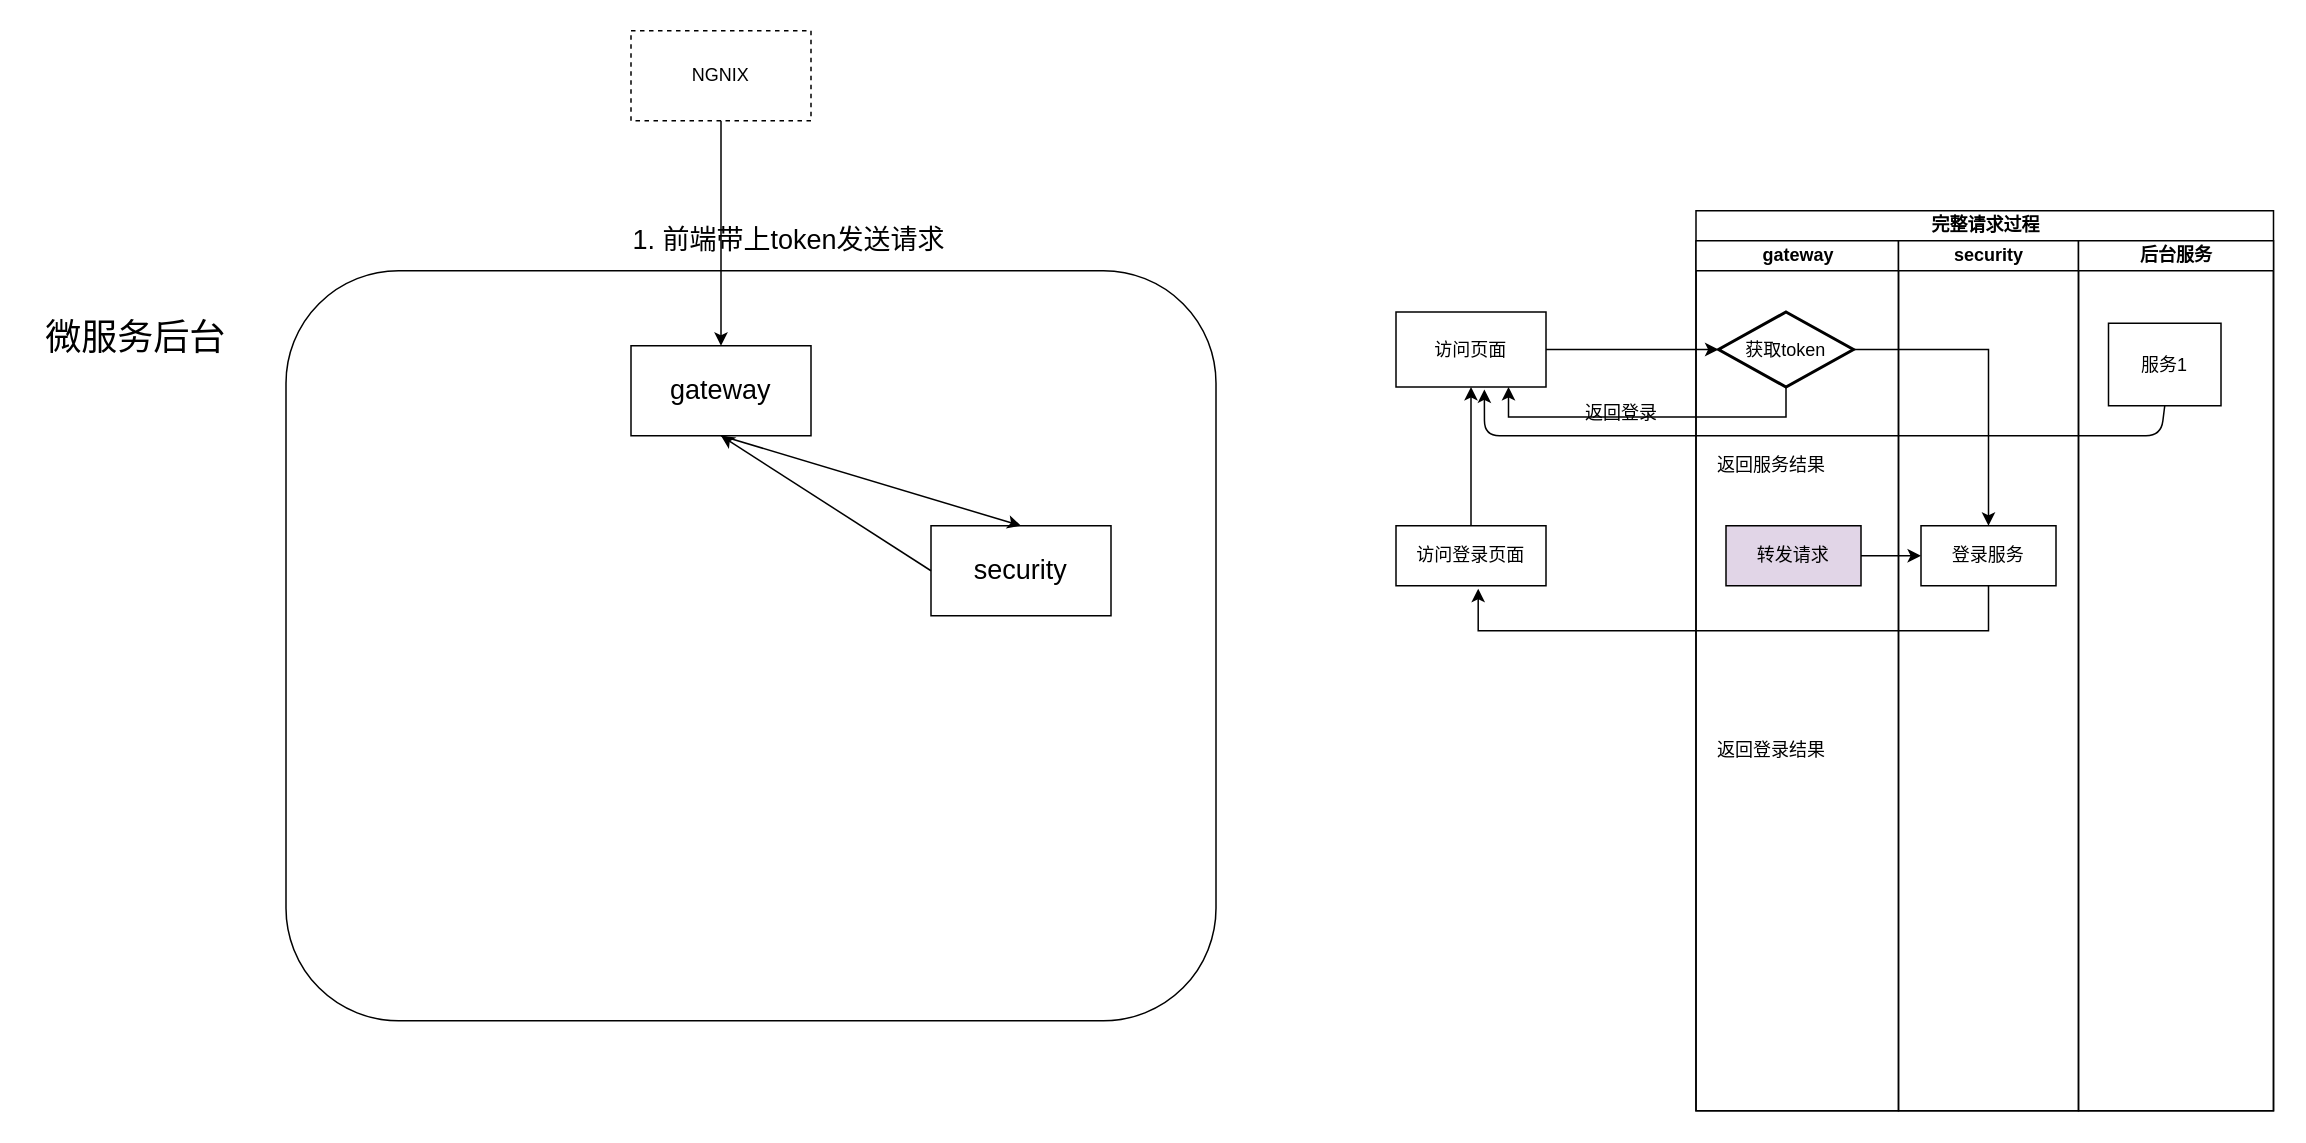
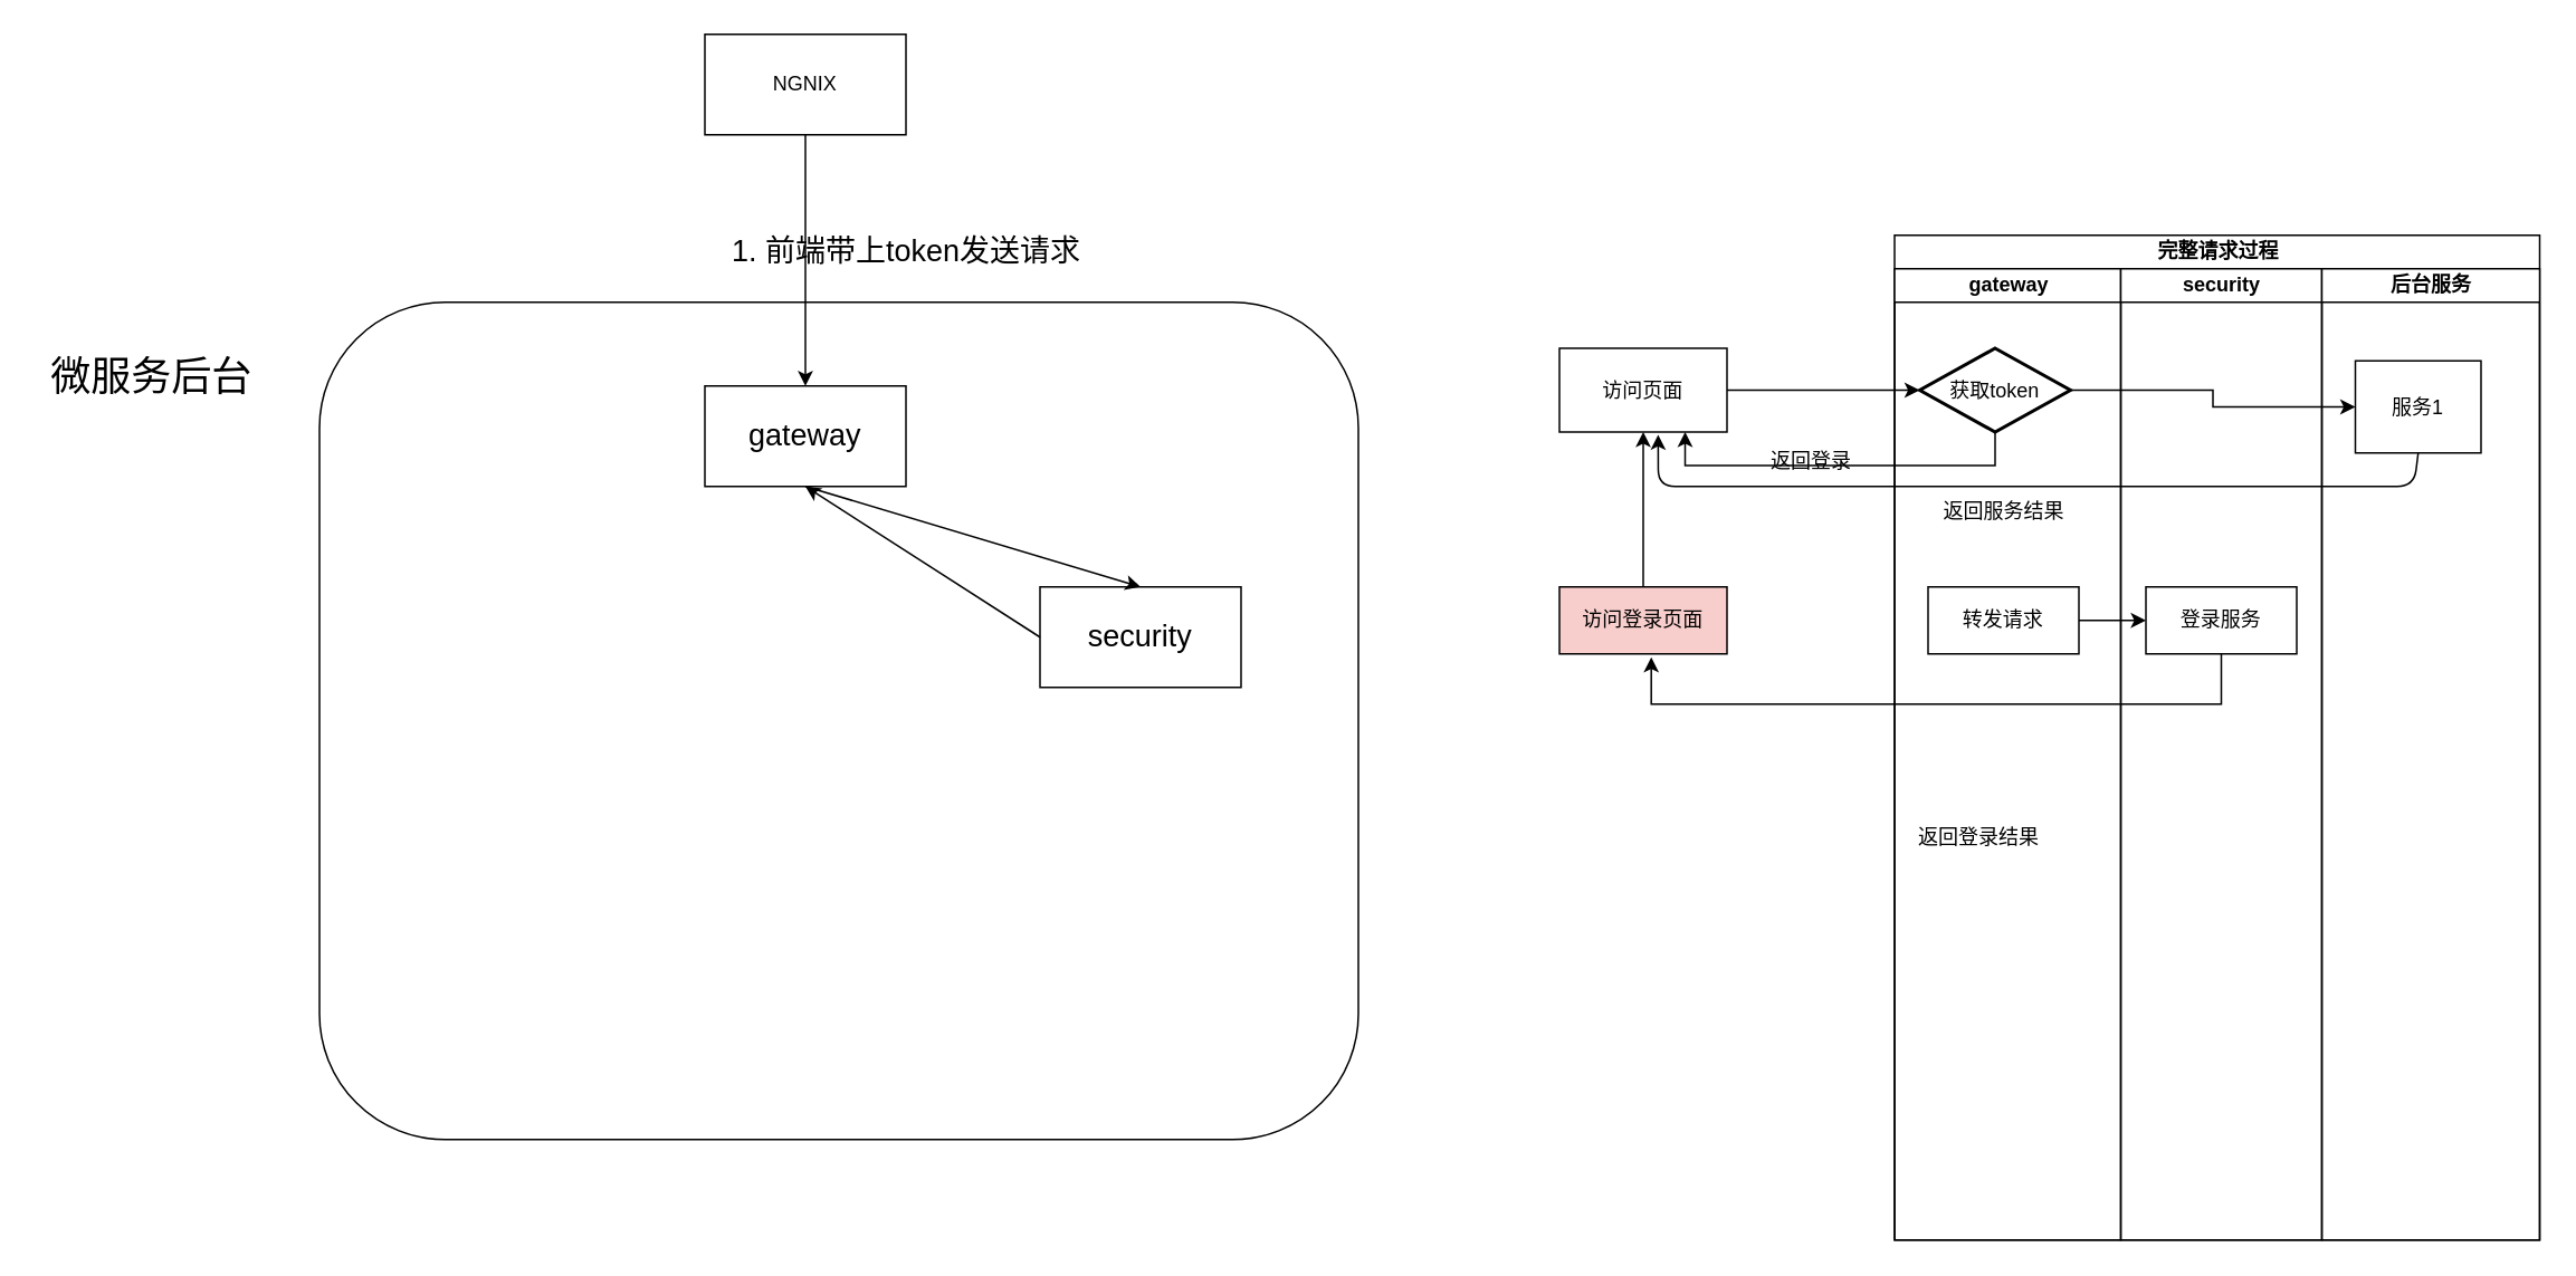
  <mxCell id="0" />
  <mxCell id="1" parent="0" />
  <mxCell id="2" value="" style="rounded=1;whiteSpace=wrap;html=1;" vertex="1" parent="1"><mxGeometry x="190" y="180" width="620" height="500" as="geometry" /></mxCell>
  <mxCell id="3" value="&lt;font style=&quot;font-size: 18px&quot;&gt;gateway&lt;/font&gt;" style="rounded=0;whiteSpace=wrap;html=1;" vertex="1" parent="1"><mxGeometry x="420" y="230" width="120" height="60" as="geometry" /></mxCell>
  <mxCell id="4" value="&lt;font style=&quot;font-size: 24px&quot;&gt;微服务后台&lt;/font&gt;" style="text;html=1;strokeColor=none;fillColor=none;align=center;verticalAlign=middle;whiteSpace=wrap;rounded=0;" vertex="1" parent="1"><mxGeometry x="20" y="200" width="140" height="50" as="geometry" /></mxCell>
  <mxCell id="5" value="&lt;font style=&quot;font-size: 18px&quot;&gt;security&lt;/font&gt;" style="rounded=0;whiteSpace=wrap;html=1;" vertex="1" parent="1"><mxGeometry x="620" y="350" width="120" height="60" as="geometry" /></mxCell>
  <mxCell id="6" value="" style="endArrow=classic;html=1;entryX=0.5;entryY=0;entryDx=0;entryDy=0;exitX=0.5;exitY=1;exitDx=0;exitDy=0;" edge="1" parent="1" source="3" target="5"><mxGeometry width="50" height="50" relative="1" as="geometry"><mxPoint x="480" y="330" as="sourcePoint" /><mxPoint x="530" y="280" as="targetPoint" /></mxGeometry></mxCell>
- <mxCell id="7" value="NGNIX" style="rounded=0;whiteSpace=wrap;html=1;dashed=1;" vertex="1" parent="1"><mxGeometry x="420" y="20" width="120" height="60" as="geometry" /></mxCell>
+ <mxCell id="7" value="NGNIX" style="rounded=0;whiteSpace=wrap;html=1;" vertex="1" parent="1"><mxGeometry x="420" y="20" width="120" height="60" as="geometry" /></mxCell>
  <mxCell id="8" value="" style="endArrow=classic;html=1;exitX=0.5;exitY=1;exitDx=0;exitDy=0;entryX=0.5;entryY=0;entryDx=0;entryDy=0;" edge="1" parent="1" source="7" target="3"><mxGeometry width="50" height="50" relative="1" as="geometry"><mxPoint x="490" y="160" as="sourcePoint" /><mxPoint x="540" y="110" as="targetPoint" /></mxGeometry></mxCell>
  <mxCell id="9" value="" style="endArrow=classic;html=1;exitX=0;exitY=0.5;exitDx=0;exitDy=0;entryX=0.5;entryY=1;entryDx=0;entryDy=0;" edge="1" parent="1" source="5" target="3"><mxGeometry width="50" height="50" relative="1" as="geometry"><mxPoint x="440" y="410" as="sourcePoint" /><mxPoint x="490" y="360" as="targetPoint" /></mxGeometry></mxCell>
- <mxCell id="10" value="&lt;font style=&quot;font-size: 18px&quot;&gt;1. 前端带上token发送请求&lt;/font&gt;" style="text;html=1;align=center;verticalAlign=middle;resizable=0;points=[];autosize=1;strokeColor=none;" vertex="1" parent="1"><mxGeometry x="415" y="150" width="220" height="20" as="geometry" /></mxCell>
+ <mxCell id="10" value="&lt;font style=&quot;font-size: 18px&quot;&gt;1. 前端带上token发送请求&lt;/font&gt;" style="text;html=1;align=center;verticalAlign=middle;resizable=0;points=[];autosize=1;strokeColor=none;" vertex="1" parent="1"><mxGeometry x="430" y="140" width="220" height="20" as="geometry" /></mxCell>
  <mxCell id="11" value="完整请求过程" style="swimlane;html=1;childLayout=stackLayout;resizeParent=1;resizeParentMax=0;startSize=20;" vertex="1" parent="1"><mxGeometry x="1130" y="140" width="385" height="600" as="geometry" /></mxCell>
  <mxCell id="12" value="gateway" style="swimlane;html=1;startSize=20;" vertex="1" parent="11"><mxGeometry y="20" width="135" height="580" as="geometry" /></mxCell>
  <mxCell id="13" value="获取token" style="strokeWidth=2;html=1;shape=mxgraph.flowchart.decision;whiteSpace=wrap;" vertex="1" parent="12"><mxGeometry x="15" y="47.5" width="90" height="50" as="geometry" /></mxCell>
- <mxCell id="14" value="返回服务结果" style="text;html=1;align=center;verticalAlign=middle;resizable=0;points=[];autosize=1;strokeColor=none;" vertex="1" parent="12"><mxGeometry x="5" y="140" width="90" height="20" as="geometry" /></mxCell>
- <mxCell id="15" value="转发请求" style="rounded=0;whiteSpace=wrap;html=1;fillColor=#e1d5e7;" vertex="1" parent="12"><mxGeometry x="20" y="190" width="90" height="40" as="geometry" /></mxCell>
+ <mxCell id="14" value="返回服务结果" style="text;html=1;align=center;verticalAlign=middle;resizable=0;points=[];autosize=1;strokeColor=none;" vertex="1" parent="12"><mxGeometry x="20" y="135" width="90" height="20" as="geometry" /></mxCell>
+ <mxCell id="15" value="转发请求" style="rounded=0;whiteSpace=wrap;html=1;" vertex="1" parent="12"><mxGeometry x="20" y="190" width="90" height="40" as="geometry" /></mxCell>
  <mxCell id="16" value="返回登录结果" style="text;html=1;align=center;verticalAlign=middle;resizable=0;points=[];autosize=1;strokeColor=none;" vertex="1" parent="12"><mxGeometry x="5" y="330" width="90" height="20" as="geometry" /></mxCell>
  <mxCell id="17" value="security" style="swimlane;html=1;startSize=20;" vertex="1" parent="11"><mxGeometry x="135" y="20" width="120" height="580" as="geometry" /></mxCell>
  <mxCell id="18" value="登录服务" style="rounded=0;whiteSpace=wrap;html=1;" vertex="1" parent="17"><mxGeometry x="15" y="190" width="90" height="40" as="geometry" /></mxCell>
  <mxCell id="19" value="后台服务" style="swimlane;html=1;startSize=20;" vertex="1" parent="11"><mxGeometry x="255" y="20" width="130" height="580" as="geometry" /></mxCell>
  <mxCell id="20" value="服务1" style="rounded=0;whiteSpace=wrap;html=1;" vertex="1" parent="19"><mxGeometry x="20" y="55" width="75" height="55" as="geometry" /></mxCell>
- <mxCell id="21" style="edgeStyle=orthogonalEdgeStyle;rounded=0;orthogonalLoop=1;jettySize=auto;html=1;exitX=1;exitY=0.5;exitDx=0;exitDy=0;exitPerimeter=0;" edge="1" parent="11" source="13" target="18"><mxGeometry relative="1" as="geometry" /></mxCell>
+ <mxCell id="21" style="edgeStyle=orthogonalEdgeStyle;rounded=0;orthogonalLoop=1;jettySize=auto;html=1;exitX=1;exitY=0.5;exitDx=0;exitDy=0;exitPerimeter=0;" edge="1" parent="11" source="13" target="20"><mxGeometry relative="1" as="geometry" /></mxCell>
  <mxCell id="22" style="edgeStyle=orthogonalEdgeStyle;rounded=0;orthogonalLoop=1;jettySize=auto;html=1;exitX=1;exitY=0.5;exitDx=0;exitDy=0;" edge="1" parent="11" source="15" target="18"><mxGeometry relative="1" as="geometry" /></mxCell>
  <mxCell id="23" style="edgeStyle=orthogonalEdgeStyle;rounded=0;orthogonalLoop=1;jettySize=auto;html=1;" edge="1" parent="1" source="24" target="13"><mxGeometry relative="1" as="geometry" /></mxCell>
  <mxCell id="24" value="访问页面" style="whiteSpace=wrap;html=1;" vertex="1" parent="1"><mxGeometry x="930" y="207.5" width="100" height="50" as="geometry" /></mxCell>
  <mxCell id="25" value="" style="endArrow=classic;html=1;exitX=0.5;exitY=1;exitDx=0;exitDy=0;entryX=0.589;entryY=1.032;entryDx=0;entryDy=0;entryPerimeter=0;" edge="1" parent="1" source="20" target="24"><mxGeometry width="50" height="50" relative="1" as="geometry"><mxPoint x="960" y="340" as="sourcePoint" /><mxPoint x="1010" y="290" as="targetPoint" /><Array as="points"><mxPoint x="1440" y="290" /><mxPoint x="989" y="290" /></Array></mxGeometry></mxCell>
  <mxCell id="26" style="edgeStyle=orthogonalEdgeStyle;rounded=0;orthogonalLoop=1;jettySize=auto;html=1;exitX=0.5;exitY=1;exitDx=0;exitDy=0;exitPerimeter=0;entryX=0.75;entryY=1;entryDx=0;entryDy=0;" edge="1" parent="1" source="13" target="24"><mxGeometry relative="1" as="geometry" /></mxCell>
  <mxCell id="27" value="返回登录" style="text;html=1;align=center;verticalAlign=middle;resizable=0;points=[];autosize=1;strokeColor=none;" vertex="1" parent="1"><mxGeometry x="1050" y="265" width="60" height="20" as="geometry" /></mxCell>
  <mxCell id="28" style="edgeStyle=orthogonalEdgeStyle;rounded=0;orthogonalLoop=1;jettySize=auto;html=1;" edge="1" parent="1" source="29" target="24"><mxGeometry relative="1" as="geometry" /></mxCell>
- <mxCell id="29" value="访问登录页面" style="whiteSpace=wrap;html=1;" vertex="1" parent="1"><mxGeometry x="930" y="350" width="100" height="40" as="geometry" /></mxCell>
+ <mxCell id="29" value="访问登录页面" style="whiteSpace=wrap;html=1;fillColor=#f8cecc;" vertex="1" parent="1"><mxGeometry x="930" y="350" width="100" height="40" as="geometry" /></mxCell>
  <mxCell id="30" style="edgeStyle=orthogonalEdgeStyle;rounded=0;orthogonalLoop=1;jettySize=auto;html=1;entryX=0.548;entryY=1.049;entryDx=0;entryDy=0;entryPerimeter=0;" edge="1" parent="1" source="18" target="29"><mxGeometry relative="1" as="geometry"><Array as="points"><mxPoint x="1325" y="420" /><mxPoint x="985" y="420" /></Array></mxGeometry></mxCell>
